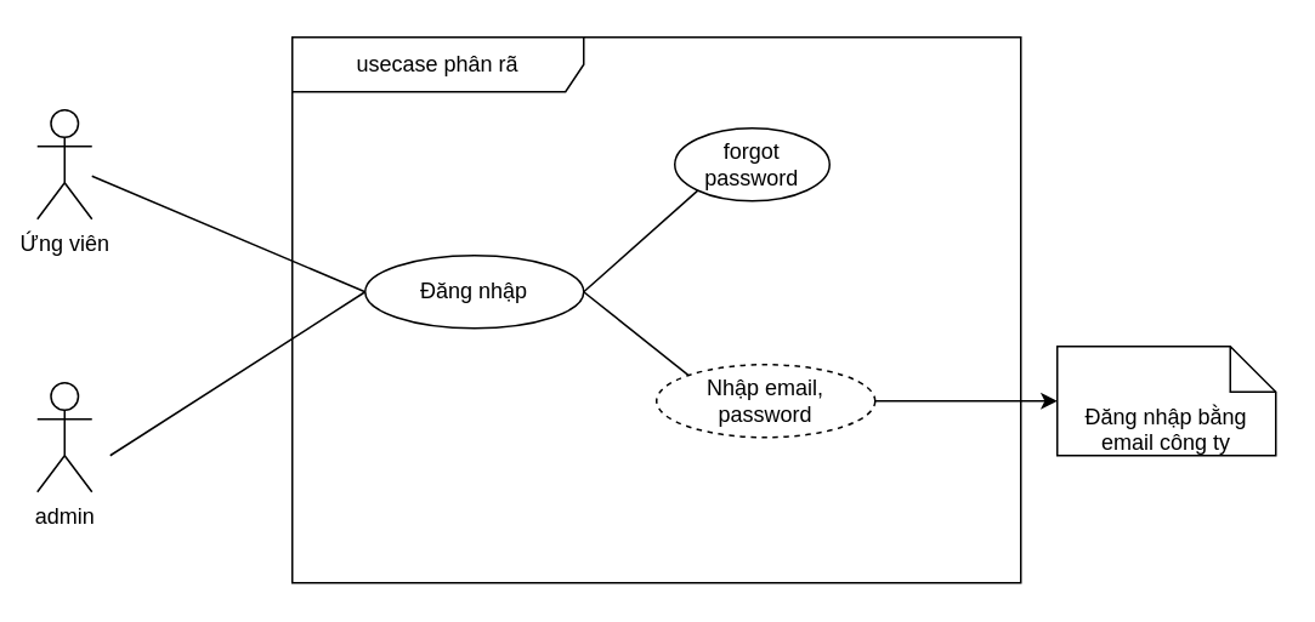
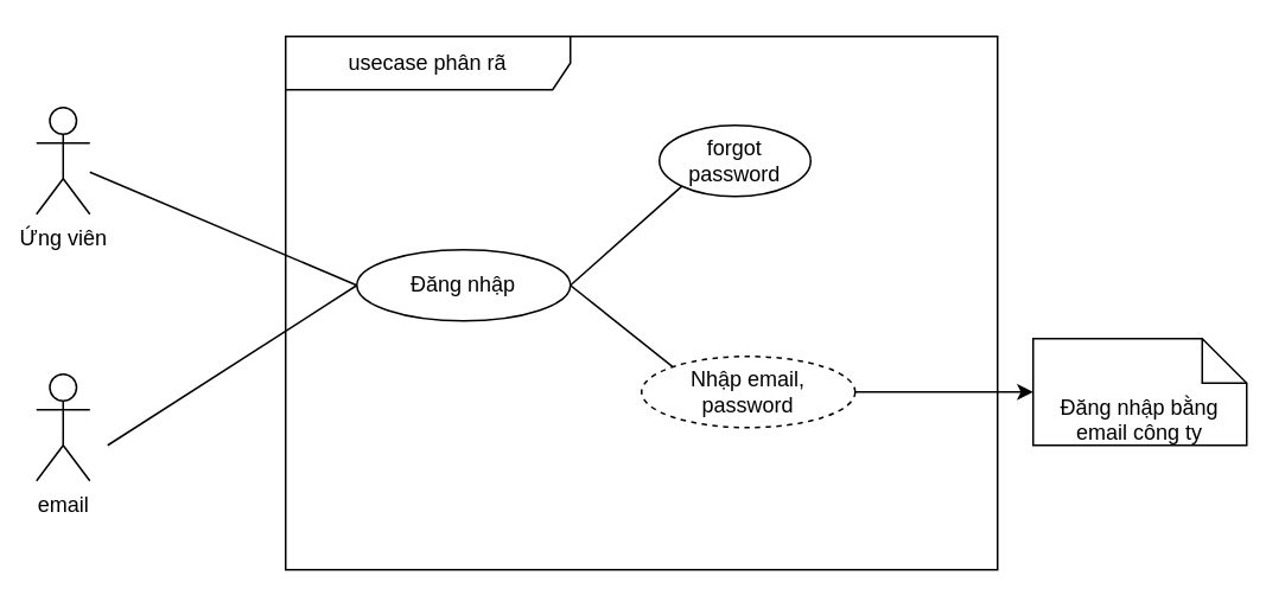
  <mxCell id="0" />
  <mxCell id="1" parent="0" />
  <mxCell id="2" value="usecase phân rã" style="shape=umlFrame;whiteSpace=wrap;html=1;pointerEvents=0;recursiveResize=0;container=1;collapsible=0;width=160;" parent="1" vertex="1"><mxGeometry x="160" y="20" width="400" height="300" as="geometry" /></mxCell>
  <mxCell id="3" value="Đăng nhập" style="ellipse;whiteSpace=wrap;html=1;" parent="2" vertex="1"><mxGeometry x="40" y="120" width="120" height="40" as="geometry" /></mxCell>
  <mxCell id="4" value="Nhập email, password" style="ellipse;whiteSpace=wrap;html=1;dashed=1;" parent="2" vertex="1"><mxGeometry x="200" y="180" width="120" height="40" as="geometry" /></mxCell>
  <mxCell id="5" value="" style="endArrow=none;startArrow=none;endFill=0;startFill=0;endSize=8;html=1;verticalAlign=bottom;labelBackgroundColor=none;strokeWidth=1;entryX=0;entryY=0;entryDx=0;entryDy=0;exitX=1;exitY=0.5;exitDx=0;exitDy=0;" parent="2" source="3" target="4" edge="1"><mxGeometry width="160" relative="1" as="geometry"><mxPoint x="-140" y="160" as="sourcePoint" /><mxPoint x="-10" y="160" as="targetPoint" /></mxGeometry></mxCell>
  <mxCell id="6" value="forgot password" style="ellipse;whiteSpace=wrap;html=1;" parent="2" vertex="1"><mxGeometry x="210" y="50" width="85" height="40" as="geometry" /></mxCell>
  <mxCell id="7" value="" style="endArrow=none;startArrow=none;endFill=0;startFill=0;endSize=8;html=1;verticalAlign=bottom;labelBackgroundColor=none;strokeWidth=1;entryX=0;entryY=1;entryDx=0;entryDy=0;exitX=1;exitY=0.5;exitDx=0;exitDy=0;" edge="1" parent="2" source="3" target="6"><mxGeometry width="160" relative="1" as="geometry"><mxPoint x="170" y="150" as="sourcePoint" /><mxPoint x="228" y="196" as="targetPoint" /></mxGeometry></mxCell>
  <mxCell id="8" value="Ứng viên&lt;div&gt;&lt;br&gt;&lt;/div&gt;" style="shape=umlActor;verticalLabelPosition=bottom;verticalAlign=top;html=1;" parent="1" vertex="1"><mxGeometry x="20" y="60" width="30" height="60" as="geometry" /></mxCell>
- <mxCell id="9" value="admin" style="shape=umlActor;verticalLabelPosition=bottom;verticalAlign=top;html=1;" parent="1" vertex="1"><mxGeometry x="20" y="210" width="30" height="60" as="geometry" /></mxCell>
+ <mxCell id="9" value="email" style="shape=umlActor;verticalLabelPosition=bottom;verticalAlign=top;html=1;" parent="1" vertex="1"><mxGeometry x="20" y="210" width="30" height="60" as="geometry" /></mxCell>
  <mxCell id="10" value="" style="endArrow=none;startArrow=none;endFill=0;startFill=0;endSize=8;html=1;verticalAlign=bottom;labelBackgroundColor=none;strokeWidth=1;entryX=0;entryY=0.5;entryDx=0;entryDy=0;" parent="1" source="8" target="3" edge="1"><mxGeometry width="160" relative="1" as="geometry"><mxPoint x="0" y="110" as="sourcePoint" /><mxPoint x="130" y="110" as="targetPoint" /></mxGeometry></mxCell>
  <mxCell id="11" value="" style="endArrow=none;startArrow=none;endFill=0;startFill=0;endSize=8;html=1;verticalAlign=bottom;labelBackgroundColor=none;strokeWidth=1;entryX=0;entryY=0.5;entryDx=0;entryDy=0;" parent="1" target="3" edge="1"><mxGeometry width="160" relative="1" as="geometry"><mxPoint x="60" y="250" as="sourcePoint" /><mxPoint x="170" y="150" as="targetPoint" /></mxGeometry></mxCell>
  <mxCell id="12" value="Đăng nhập bằng email công ty" style="shape=note2;boundedLbl=1;whiteSpace=wrap;html=1;size=25;verticalAlign=top;align=center;" parent="1" vertex="1"><mxGeometry x="580" y="190" width="120" height="60" as="geometry" /></mxCell>
  <mxCell id="13" style="edgeStyle=none;html=1;exitX=1;exitY=0.5;exitDx=0;exitDy=0;" parent="1" source="4" target="12" edge="1"><mxGeometry relative="1" as="geometry" /></mxCell>
